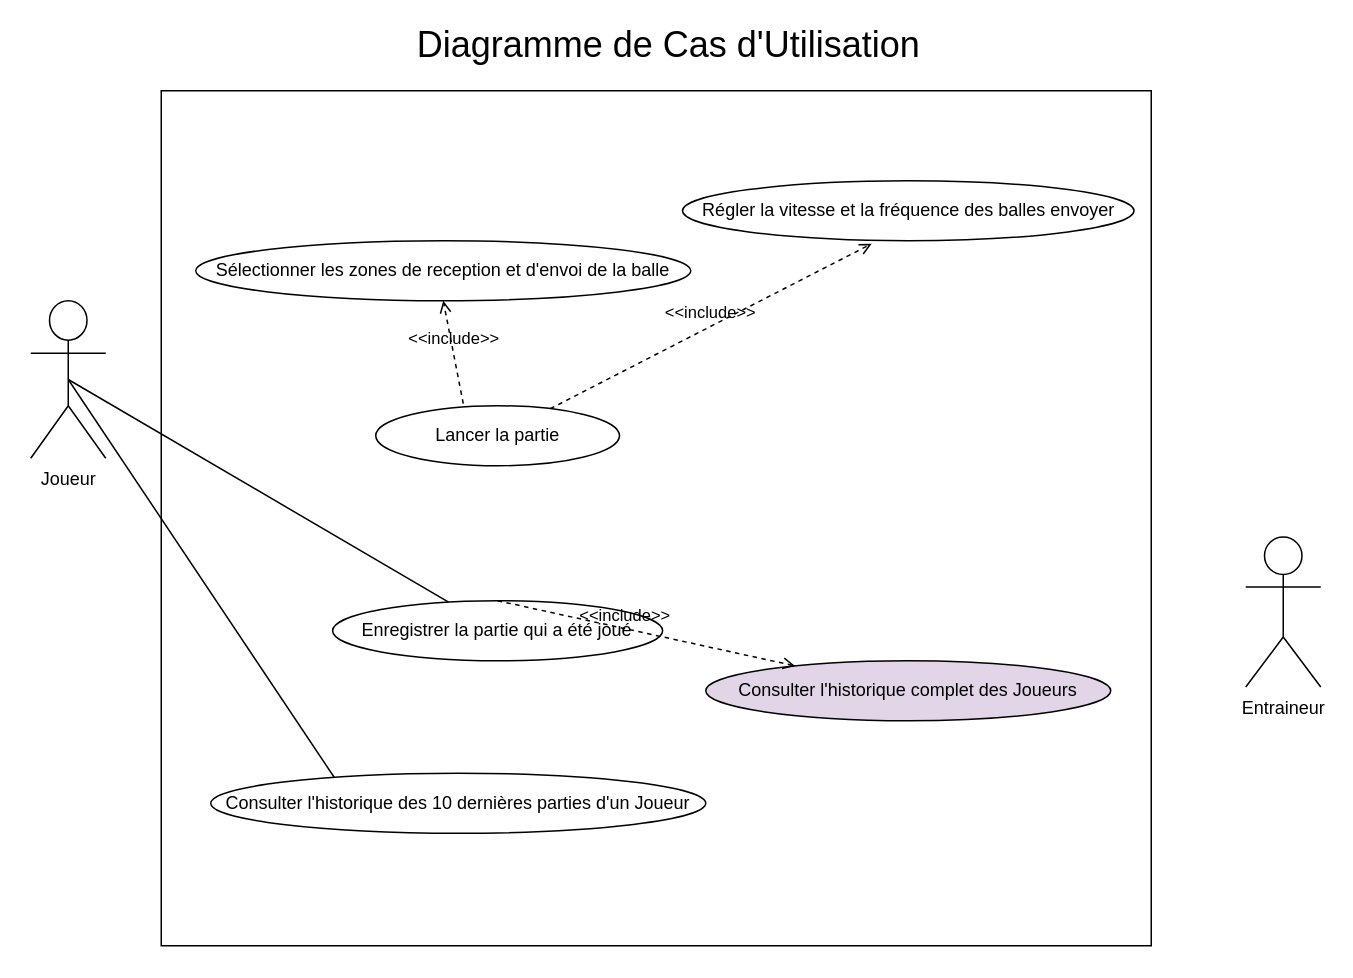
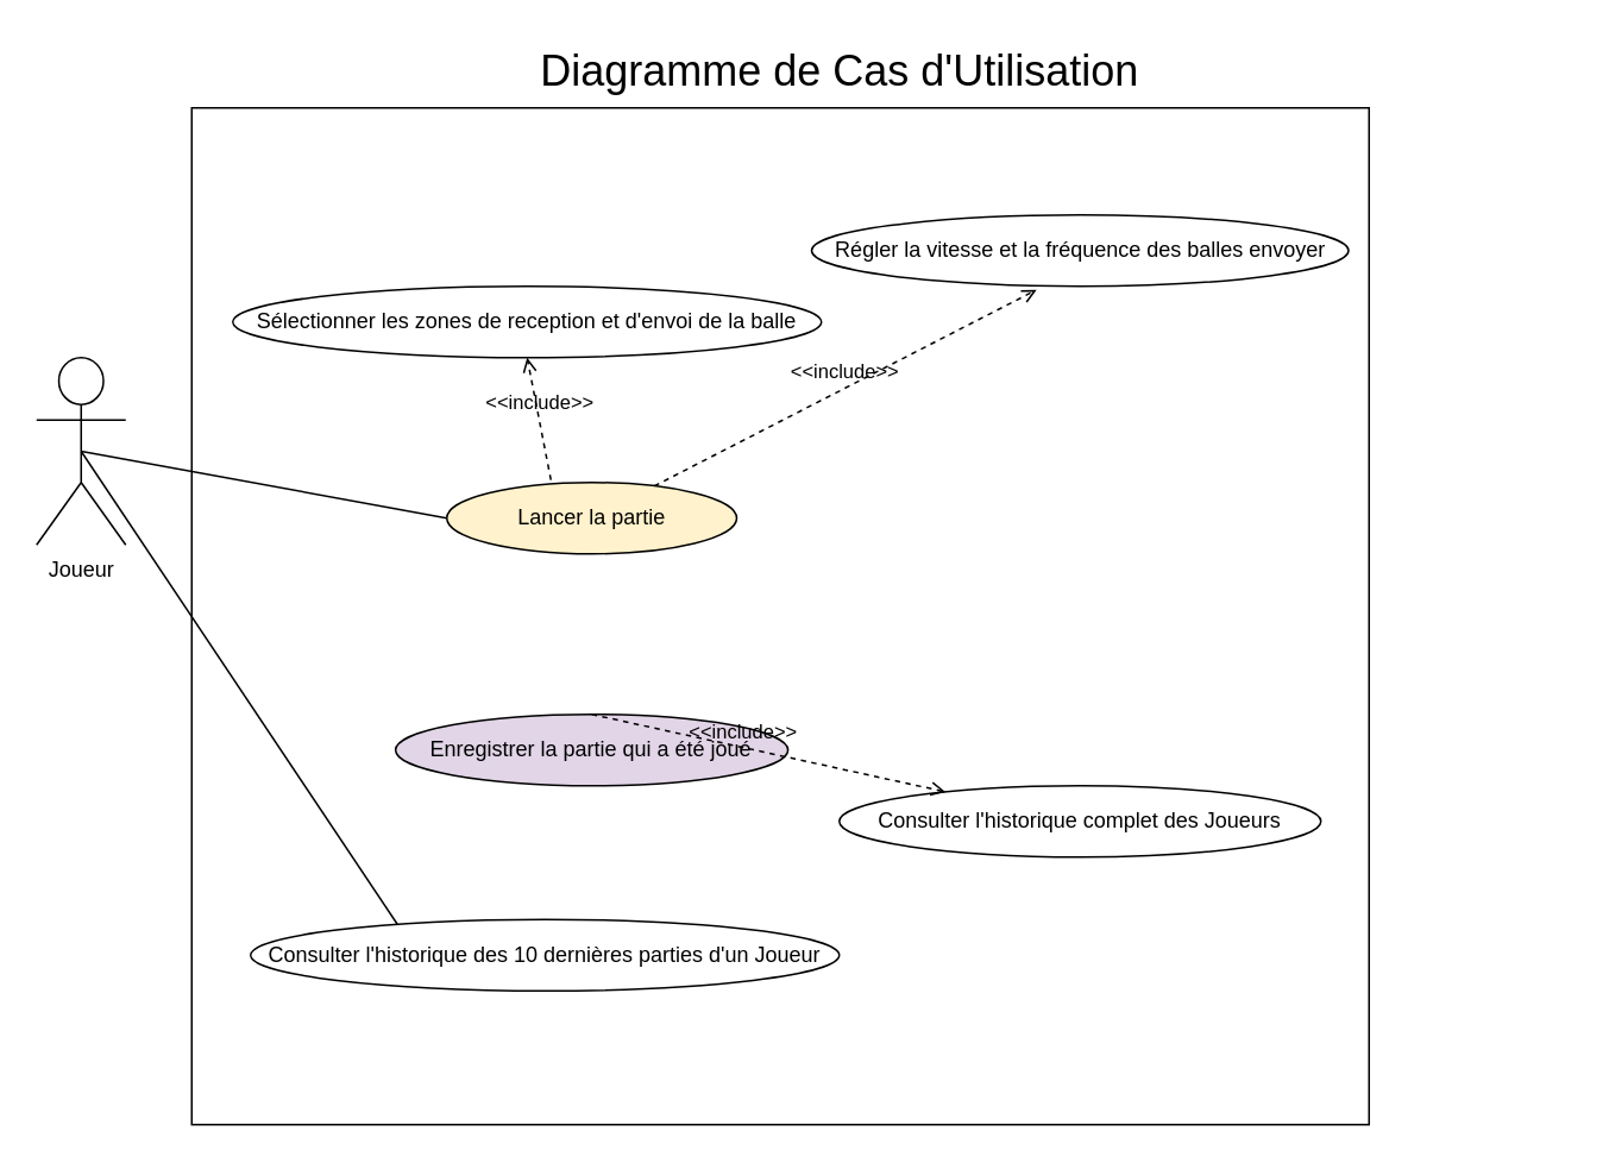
  <mxCell id="0" />
  <mxCell id="1" parent="0" />
  <mxCell id="2" value="" style="rounded=0;whiteSpace=wrap;html=1;" parent="1" vertex="1"><mxGeometry x="107" y="60" width="660" height="570" as="geometry" /></mxCell>
- <mxCell id="3" value="Entraineur" style="shape=umlActor;verticalLabelPosition=bottom;verticalAlign=top;html=1;outlineConnect=0;" parent="1" vertex="1"><mxGeometry x="830" y="357.5" width="50" height="100" as="geometry" /></mxCell>
  <mxCell id="4" value="Joueur&lt;br&gt;" style="shape=umlActor;verticalLabelPosition=bottom;verticalAlign=top;html=1;outlineConnect=0;" parent="1" vertex="1"><mxGeometry x="20" y="200" width="50" height="105" as="geometry" /></mxCell>
  <mxCell id="5" value="Régler la vitesse et la fréquence des balles envoyer" style="ellipse;whiteSpace=wrap;html=1;" parent="1" vertex="1"><mxGeometry x="454.5" y="120" width="301" height="40" as="geometry" /></mxCell>
  <mxCell id="6" value="Sélectionner les zones de reception et d'envoi de la balle" style="ellipse;whiteSpace=wrap;html=1;" parent="1" vertex="1"><mxGeometry x="130" y="160" width="330" height="40" as="geometry" /></mxCell>
- <mxCell id="7" value="Enregistrer la partie qui a été joué" style="ellipse;whiteSpace=wrap;html=1;" parent="1" vertex="1"><mxGeometry x="221.25" y="400" width="220" height="40" as="geometry" /></mxCell>
- <mxCell id="8" value="Consulter&amp;nbsp;l'historique complet des Joueurs" style="ellipse;whiteSpace=wrap;html=1;fillColor=#e1d5e7;" parent="1" vertex="1"><mxGeometry x="470" y="440" width="270" height="40" as="geometry" /></mxCell>
+ <mxCell id="7" value="Enregistrer la partie qui a été joué" style="ellipse;whiteSpace=wrap;html=1;fillColor=#e1d5e7;" parent="1" vertex="1"><mxGeometry x="221.25" y="400" width="220" height="40" as="geometry" /></mxCell>
+ <mxCell id="8" value="Consulter&amp;nbsp;l'historique complet des Joueurs" style="ellipse;whiteSpace=wrap;html=1;" parent="1" vertex="1"><mxGeometry x="470" y="440" width="270" height="40" as="geometry" /></mxCell>
  <mxCell id="9" value="Consulter&amp;nbsp;l'historique des 10 dernières parties d'un Joueur" style="ellipse;whiteSpace=wrap;html=1;" parent="1" vertex="1"><mxGeometry x="140" y="515" width="330" height="40" as="geometry" /></mxCell>
  <mxCell id="10" style="edgeStyle=orthogonalEdgeStyle;rounded=0;orthogonalLoop=1;jettySize=auto;html=1;exitX=0.5;exitY=1;exitDx=0;exitDy=0;" parent="1" source="8" target="8" edge="1"><mxGeometry relative="1" as="geometry" /></mxCell>
- <mxCell id="11" value="&lt;font style=&quot;font-size: 24px&quot;&gt;Diagramme de Cas d'Utilisation&lt;/font&gt;" style="text;html=1;resizable=0;autosize=1;align=center;verticalAlign=middle;points=[];fillColor=none;strokeColor=none;rounded=0;" parent="1" vertex="1"><mxGeometry x="270" y="20" width="350" height="20" as="geometry" /></mxCell>
+ <mxCell id="11" value="&lt;font style=&quot;font-size: 24px&quot;&gt;Diagramme de Cas d'Utilisation&lt;/font&gt;" style="text;html=1;resizable=0;autosize=1;align=center;verticalAlign=middle;points=[];fillColor=none;strokeColor=none;rounded=0;" parent="1" vertex="1"><mxGeometry x="295" y="30" width="350" height="20" as="geometry" /></mxCell>
  <mxCell id="12" value="" style="endArrow=none;html=1;rounded=0;entryX=0.5;entryY=0.5;entryDx=0;entryDy=0;entryPerimeter=0;exitX=0.25;exitY=0.075;exitDx=0;exitDy=0;exitPerimeter=0;" parent="1" source="9" target="4" edge="1"><mxGeometry width="50" height="50" relative="1" as="geometry"><mxPoint x="230" y="340" as="sourcePoint" /><mxPoint x="55" y="237.5" as="targetPoint" /></mxGeometry></mxCell>
- <mxCell id="13" value="" style="endArrow=none;html=1;rounded=0;exitX=0.5;exitY=0.5;exitDx=0;exitDy=0;exitPerimeter=0;" parent="1" source="4" target="7" edge="1"><mxGeometry width="50" height="50" relative="1" as="geometry"><mxPoint x="60" y="230" as="sourcePoint" /><mxPoint x="-92.5" y="185" as="targetPoint" /></mxGeometry></mxCell>
+ <mxCell id="13" value="" style="endArrow=none;html=1;rounded=0;entryX=0;entryY=0.5;entryDx=0;entryDy=0;exitX=0.5;exitY=0.5;exitDx=0;exitDy=0;exitPerimeter=0;" parent="1" source="4" target="15" edge="1"><mxGeometry width="50" height="50" relative="1" as="geometry"><mxPoint x="60" y="230" as="sourcePoint" /><mxPoint x="-92.5" y="185" as="targetPoint" /></mxGeometry></mxCell>
  <mxCell id="14" value="&amp;lt;&amp;lt;include&amp;gt;&amp;gt;" style="html=1;verticalAlign=bottom;labelBackgroundColor=none;endArrow=open;endFill=0;dashed=1;rounded=0;entryX=0.5;entryY=1;entryDx=0;entryDy=0;exitX=0.359;exitY=-0.035;exitDx=0;exitDy=0;exitPerimeter=0;" parent="1" source="15" target="6" edge="1"><mxGeometry width="160" relative="1" as="geometry"><mxPoint x="288.75" y="307.5" as="sourcePoint" /><mxPoint x="424.038" y="395.858" as="targetPoint" /></mxGeometry></mxCell>
- <mxCell id="15" value="Lancer la partie" style="ellipse;whiteSpace=wrap;html=1;" parent="1" vertex="1"><mxGeometry x="250" y="270" width="162.5" height="40" as="geometry" /></mxCell>
+ <mxCell id="15" value="Lancer la partie" style="ellipse;whiteSpace=wrap;html=1;fillColor=#fff2cc;" parent="1" vertex="1"><mxGeometry x="250" y="270" width="162.5" height="40" as="geometry" /></mxCell>
  <mxCell id="16" value="&amp;lt;&amp;lt;include&amp;gt;&amp;gt;" style="html=1;verticalAlign=bottom;labelBackgroundColor=none;endArrow=open;endFill=0;dashed=1;rounded=0;entryX=0.419;entryY=1.05;entryDx=0;entryDy=0;entryPerimeter=0;" parent="1" source="15" target="5" edge="1"><mxGeometry width="160" relative="1" as="geometry"><mxPoint x="322.703" y="159.917" as="sourcePoint" /><mxPoint x="391.25" y="267.5" as="targetPoint" /></mxGeometry></mxCell>
  <mxCell id="17" value="&amp;lt;&amp;lt;include&amp;gt;&amp;gt;" style="html=1;verticalAlign=bottom;labelBackgroundColor=none;endArrow=open;endFill=0;dashed=1;rounded=0;exitX=0.5;exitY=0;exitDx=0;exitDy=0;" edge="1" parent="1" source="7" target="8"><mxGeometry x="-0.143" width="160" relative="1" as="geometry"><mxPoint x="400" y="350" as="sourcePoint" /><mxPoint x="321" y="320" as="targetPoint" /><mxPoint as="offset" /></mxGeometry></mxCell>
